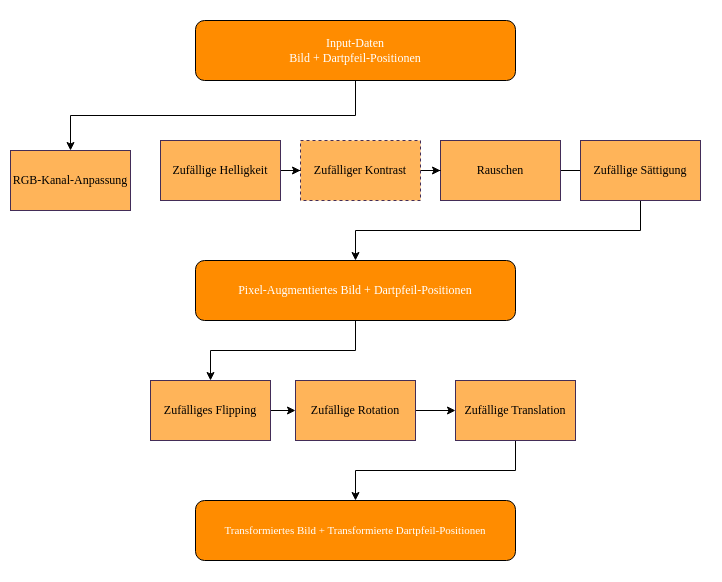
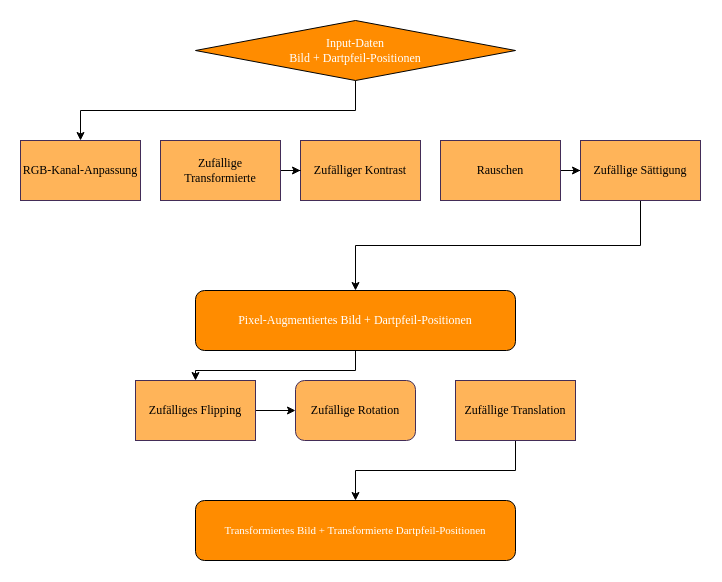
  <mxCell id="0" />
  <mxCell id="1" parent="0" />
  <mxCell id="2" style="edgeStyle=orthogonalEdgeStyle;rounded=0;orthogonalLoop=1;jettySize=auto;html=1;exitX=0.5;exitY=1;exitDx=0;exitDy=0;fontFamily=Garamond;" parent="1" source="3" target="7" edge="1"><mxGeometry relative="1" as="geometry" /></mxCell>
- <mxCell id="3" value="Pixel-Augmentiertes Bild + Dartpfeil-Positionen" style="rounded=1;whiteSpace=wrap;html=1;fillColor=light-dark(#FF8C00,#A18EB3);fontColor=#ffffff;strokeColor=#000000;fontFamily=Garamond;" parent="1" vertex="1"><mxGeometry x="195" y="260" width="320" height="60" as="geometry" /></mxCell>
- <mxCell id="4" value="" style="edgeStyle=orthogonalEdgeStyle;rounded=0;orthogonalLoop=1;jettySize=auto;html=1;fontFamily=Garamond;" parent="1" source="5" target="9" edge="1"><mxGeometry relative="1" as="geometry" /></mxCell>
- <mxCell id="5" value="Zufällige Rotation" style="rounded=0;whiteSpace=wrap;html=1;fillColor=light-dark(#FFB459,#A18EB3);fontColor=#000000;strokeColor=#432D57;fontFamily=Garamond;" parent="1" vertex="1"><mxGeometry x="295" y="380" width="120" height="60" as="geometry" /></mxCell>
+ <mxCell id="3" value="Pixel-Augmentiertes Bild + Dartpfeil-Positionen" style="rounded=1;whiteSpace=wrap;html=1;fillColor=light-dark(#FF8C00,#A18EB3);fontColor=#ffffff;strokeColor=#000000;fontFamily=Garamond;" parent="1" vertex="1"><mxGeometry x="195" y="290" width="320" height="60" as="geometry" /></mxCell>
+ <mxCell id="5" value="Zufällige Rotation" style="whiteSpace=wrap;html=1;fillColor=light-dark(#FFB459,#A18EB3);fontColor=#000000;strokeColor=#432D57;fontFamily=Garamond;rounded=1;" parent="1" vertex="1"><mxGeometry x="295" y="380" width="120" height="60" as="geometry" /></mxCell>
  <mxCell id="6" value="" style="edgeStyle=orthogonalEdgeStyle;rounded=0;orthogonalLoop=1;jettySize=auto;html=1;fontFamily=Garamond;" parent="1" source="7" target="5" edge="1"><mxGeometry relative="1" as="geometry" /></mxCell>
- <mxCell id="7" value="Zufälliges Flipping" style="rounded=0;whiteSpace=wrap;html=1;fillColor=light-dark(#FFB459,#A18EB3);fontColor=#000000;strokeColor=#432D57;fontFamily=Garamond;" parent="1" vertex="1"><mxGeometry x="150" y="380" width="120" height="60" as="geometry" /></mxCell>
+ <mxCell id="7" value="Zufälliges Flipping" style="rounded=0;whiteSpace=wrap;html=1;fillColor=light-dark(#FFB459,#A18EB3);fontColor=#000000;strokeColor=#432D57;fontFamily=Garamond;" parent="1" vertex="1"><mxGeometry x="135" y="380" width="120" height="60" as="geometry" /></mxCell>
  <mxCell id="8" style="edgeStyle=orthogonalEdgeStyle;rounded=0;orthogonalLoop=1;jettySize=auto;html=1;exitX=0.5;exitY=1;exitDx=0;exitDy=0;fontFamily=Garamond;" parent="1" source="9" target="16" edge="1"><mxGeometry relative="1" as="geometry" /></mxCell>
  <mxCell id="9" value="Zufällige Translation" style="rounded=0;whiteSpace=wrap;html=1;fillColor=light-dark(#FFB459,#A18EB3);fontColor=#000000;strokeColor=#432D57;fontFamily=Garamond;" parent="1" vertex="1"><mxGeometry x="455" y="380" width="120" height="60" as="geometry" /></mxCell>
- <mxCell id="10" style="edgeStyle=orthogonalEdgeStyle;rounded=0;orthogonalLoop=1;jettySize=auto;html=1;endArrow=none;" edge="1" parent="1" source="11" target="21"><mxGeometry relative="1" as="geometry" /></mxCell>
+ <mxCell id="10" style="edgeStyle=orthogonalEdgeStyle;rounded=0;orthogonalLoop=1;jettySize=auto;html=1;" edge="1" parent="1" source="11" target="21"><mxGeometry relative="1" as="geometry" /></mxCell>
  <mxCell id="11" value="Rauschen" style="rounded=0;whiteSpace=wrap;html=1;fillColor=light-dark(#FFB459,#A18EB3);fontColor=#000000;strokeColor=#432D57;fontFamily=Garamond;" parent="1" vertex="1"><mxGeometry x="440" y="140" width="120" height="60" as="geometry" /></mxCell>
  <mxCell id="12" style="edgeStyle=orthogonalEdgeStyle;rounded=0;orthogonalLoop=1;jettySize=auto;html=1;exitX=0.5;exitY=1;exitDx=0;exitDy=0;fontFamily=Garamond;" parent="1" source="13" target="19" edge="1"><mxGeometry relative="1" as="geometry" /></mxCell>
- <mxCell id="13" value="Input-Daten&lt;div&gt;Bild + Dartpfeil-Positionen&lt;/div&gt;" style="rounded=1;whiteSpace=wrap;html=1;fillColor=light-dark(#FF8C00,#A18EB3);fontColor=#ffffff;strokeColor=#000000;fontFamily=Garamond;" parent="1" vertex="1"><mxGeometry x="195" y="20" width="320" height="60" as="geometry" /></mxCell>
- <mxCell id="14" value="" style="edgeStyle=orthogonalEdgeStyle;rounded=0;orthogonalLoop=1;jettySize=auto;html=1;fontFamily=Garamond;" parent="1" source="15" target="11" edge="1"><mxGeometry relative="1" as="geometry" /></mxCell>
- <mxCell id="15" value="Zufälliger Kontrast" style="rounded=0;whiteSpace=wrap;html=1;fillColor=light-dark(#FFB459,#A18EB3);fontColor=#000000;strokeColor=#432D57;fontFamily=Garamond;dashed=1;" parent="1" vertex="1"><mxGeometry x="300" y="140" width="120" height="60" as="geometry" /></mxCell>
+ <mxCell id="13" value="Input-Daten&lt;div&gt;Bild + Dartpfeil-Positionen&lt;/div&gt;" style="rhombus;whiteSpace=wrap;html=1;fillColor=light-dark(#FF8C00,#A18EB3);fontColor=#ffffff;strokeColor=#000000;fontFamily=Garamond;" parent="1" vertex="1"><mxGeometry x="195" y="20" width="320" height="60" as="geometry" /></mxCell>
+ <mxCell id="15" value="Zufälliger Kontrast" style="rounded=0;whiteSpace=wrap;html=1;fillColor=light-dark(#FFB459,#A18EB3);fontColor=#000000;strokeColor=#432D57;fontFamily=Garamond;" parent="1" vertex="1"><mxGeometry x="300" y="140" width="120" height="60" as="geometry" /></mxCell>
  <mxCell id="16" value="&lt;font style=&quot;font-size: 11px;&quot;&gt;Transformiertes Bild + Transformierte Dartpfeil-Positionen&lt;/font&gt;" style="rounded=1;whiteSpace=wrap;html=1;fillColor=light-dark(#FF8C00,#A18EB3);fontColor=#ffffff;strokeColor=#000000;fontFamily=Garamond;" parent="1" vertex="1"><mxGeometry x="195" y="500" width="320" height="60" as="geometry" /></mxCell>
  <mxCell id="17" value="" style="edgeStyle=orthogonalEdgeStyle;rounded=0;orthogonalLoop=1;jettySize=auto;html=1;fontFamily=Garamond;" parent="1" source="18" target="15" edge="1"><mxGeometry relative="1" as="geometry" /></mxCell>
- <mxCell id="18" value="Zufällige Helligkeit" style="rounded=0;whiteSpace=wrap;html=1;fillColor=light-dark(#FFB459,#A18EB3);fontColor=#000000;strokeColor=#432D57;fontFamily=Garamond;" parent="1" vertex="1"><mxGeometry x="160" y="140" width="120" height="60" as="geometry" /></mxCell>
- <mxCell id="19" value="RGB-Kanal-Anpassung" style="rounded=0;whiteSpace=wrap;html=1;fillColor=light-dark(#FFB459,#A18EB3);fontColor=#000000;strokeColor=#432D57;fontFamily=Garamond;" parent="1" vertex="1"><mxGeometry x="10" y="150" width="120" height="60" as="geometry" /></mxCell>
+ <mxCell id="18" value="Zufällige Transformierte" style="rounded=0;whiteSpace=wrap;html=1;fillColor=light-dark(#FFB459,#A18EB3);fontColor=#000000;strokeColor=#432D57;fontFamily=Garamond;" parent="1" vertex="1"><mxGeometry x="160" y="140" width="120" height="60" as="geometry" /></mxCell>
+ <mxCell id="19" value="RGB-Kanal-Anpassung" style="rounded=0;whiteSpace=wrap;html=1;fillColor=light-dark(#FFB459,#A18EB3);fontColor=#000000;strokeColor=#432D57;fontFamily=Garamond;" parent="1" vertex="1"><mxGeometry x="20" y="140" width="120" height="60" as="geometry" /></mxCell>
  <mxCell id="20" style="edgeStyle=orthogonalEdgeStyle;rounded=0;orthogonalLoop=1;jettySize=auto;html=1;exitX=0.5;exitY=1;exitDx=0;exitDy=0;fontFamily=Garamond;" parent="1" source="21" target="3" edge="1"><mxGeometry relative="1" as="geometry" /></mxCell>
  <mxCell id="21" value="Zufällige Sättigung" style="rounded=0;whiteSpace=wrap;html=1;fillColor=light-dark(#FFB459,#A18EB3);fontColor=#000000;strokeColor=#432D57;fontFamily=Garamond;" parent="1" vertex="1"><mxGeometry x="580" y="140" width="120" height="60" as="geometry" /></mxCell>
